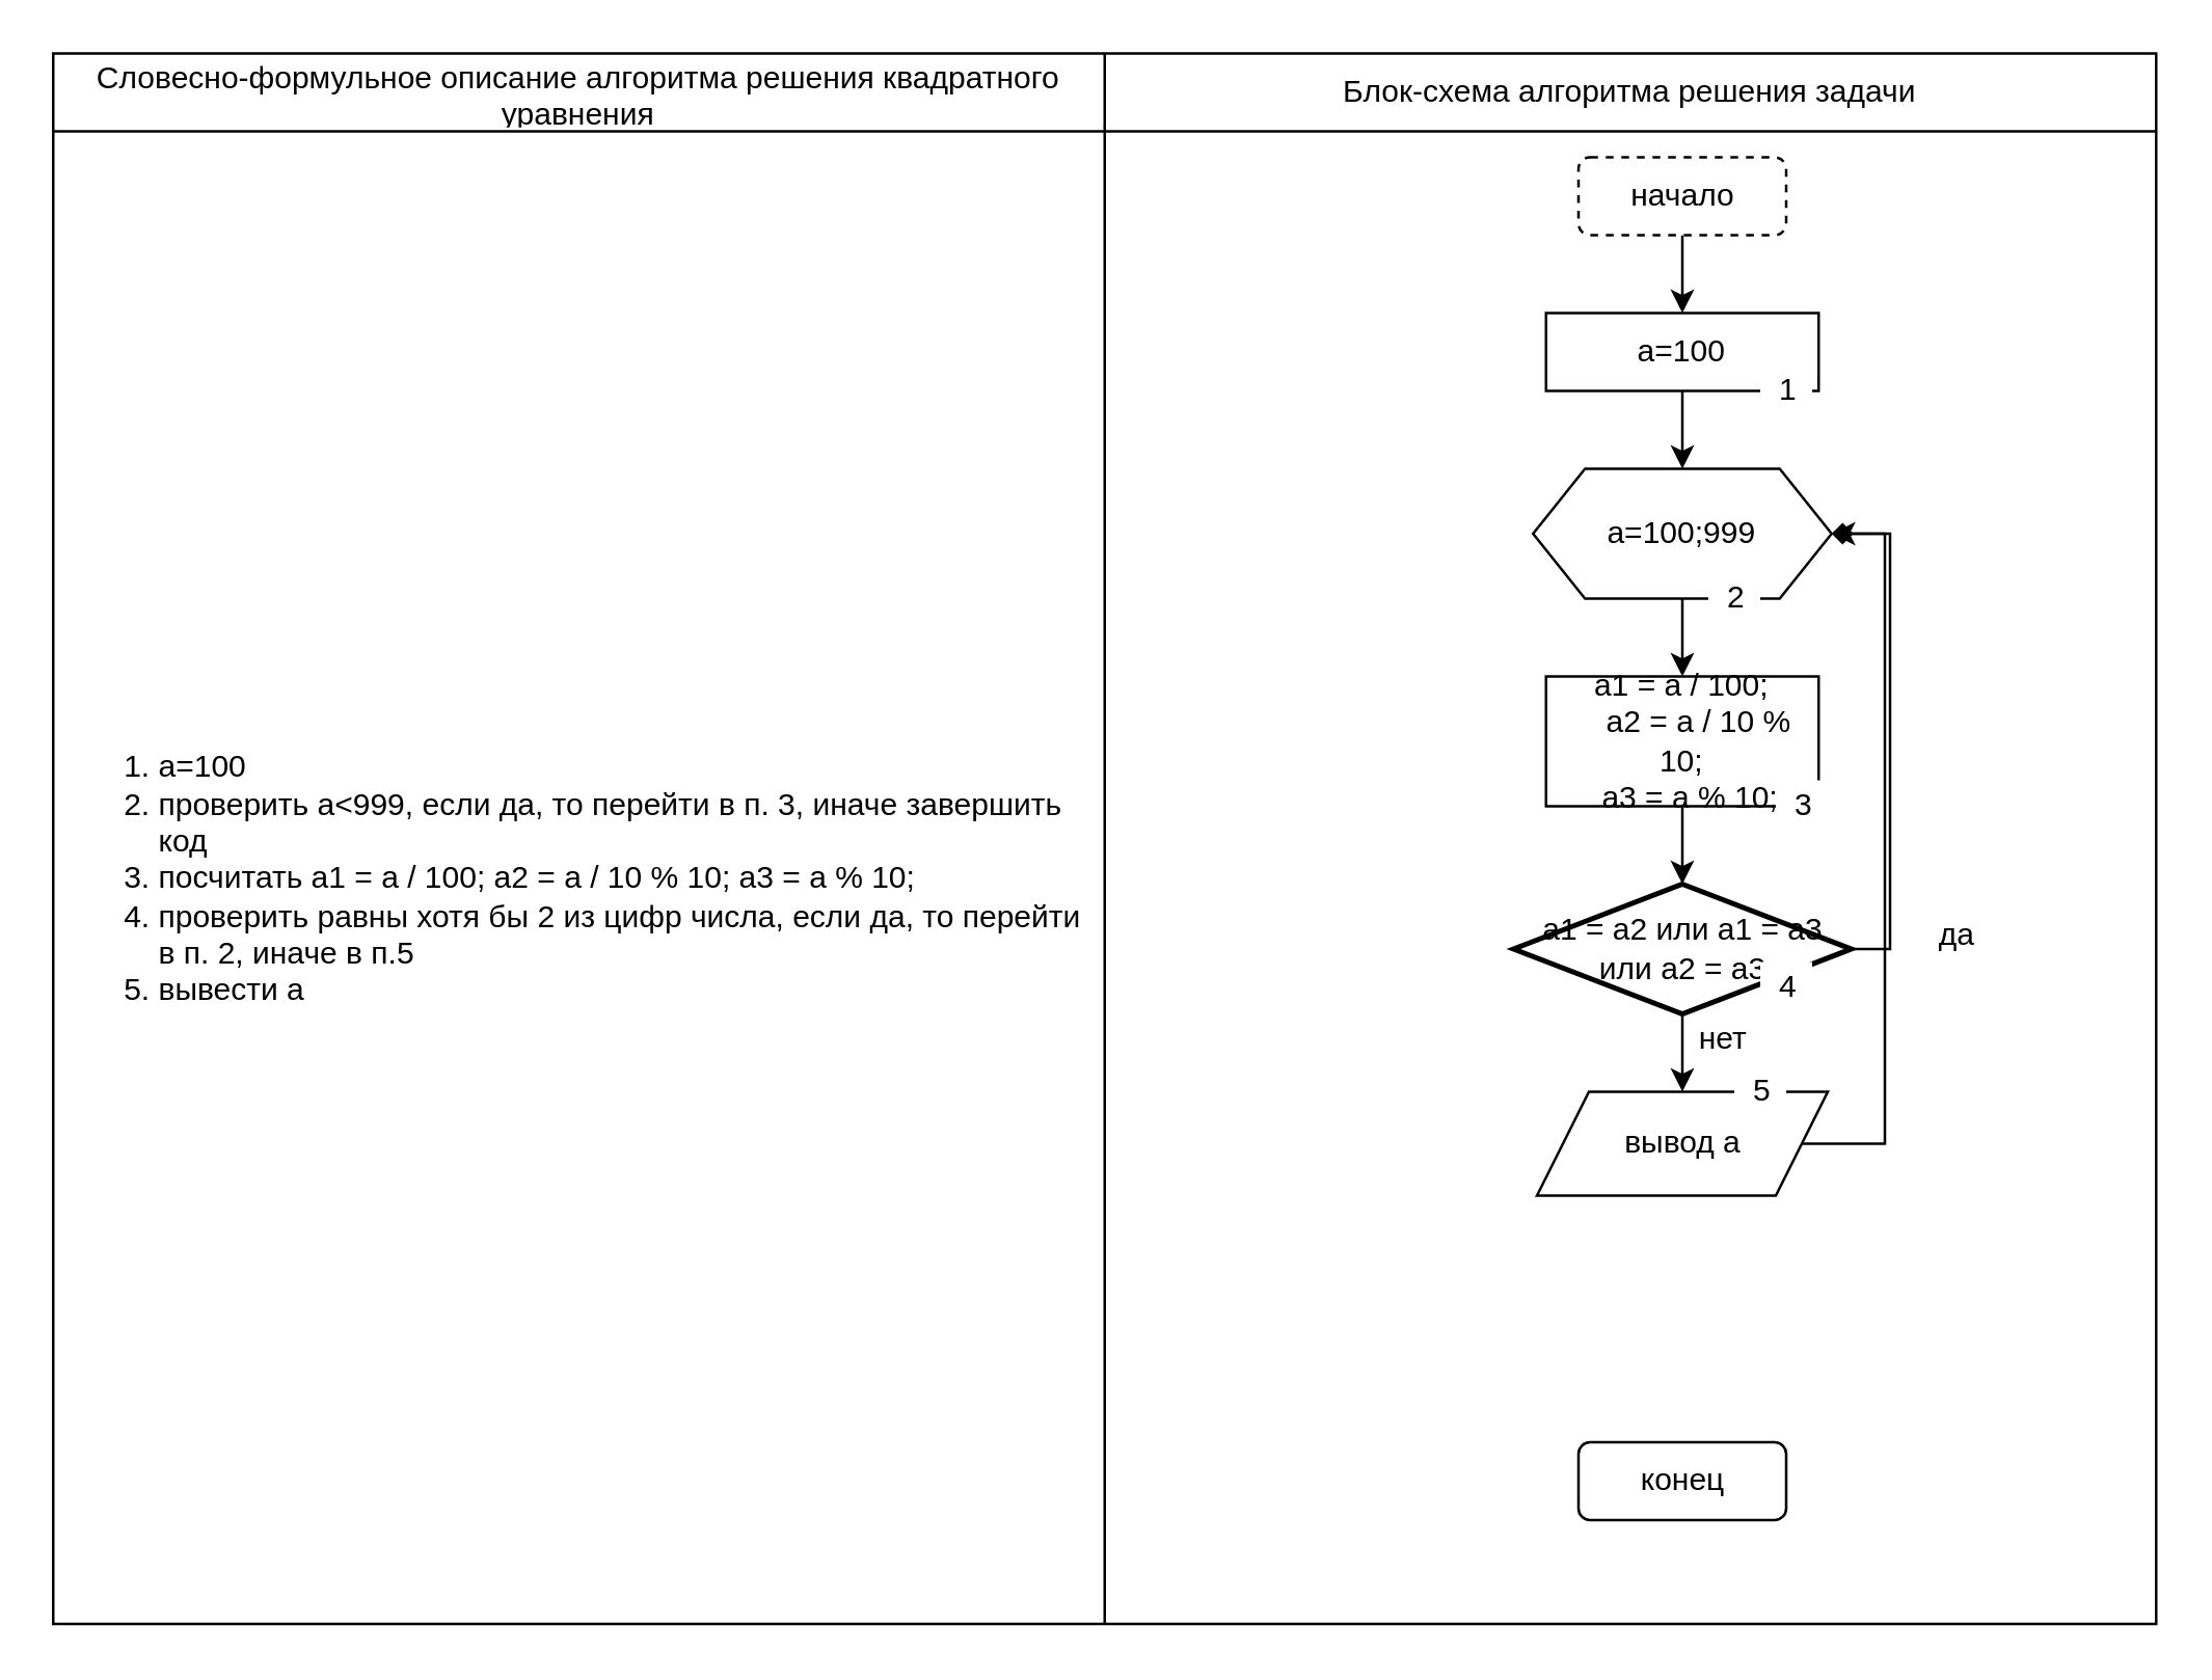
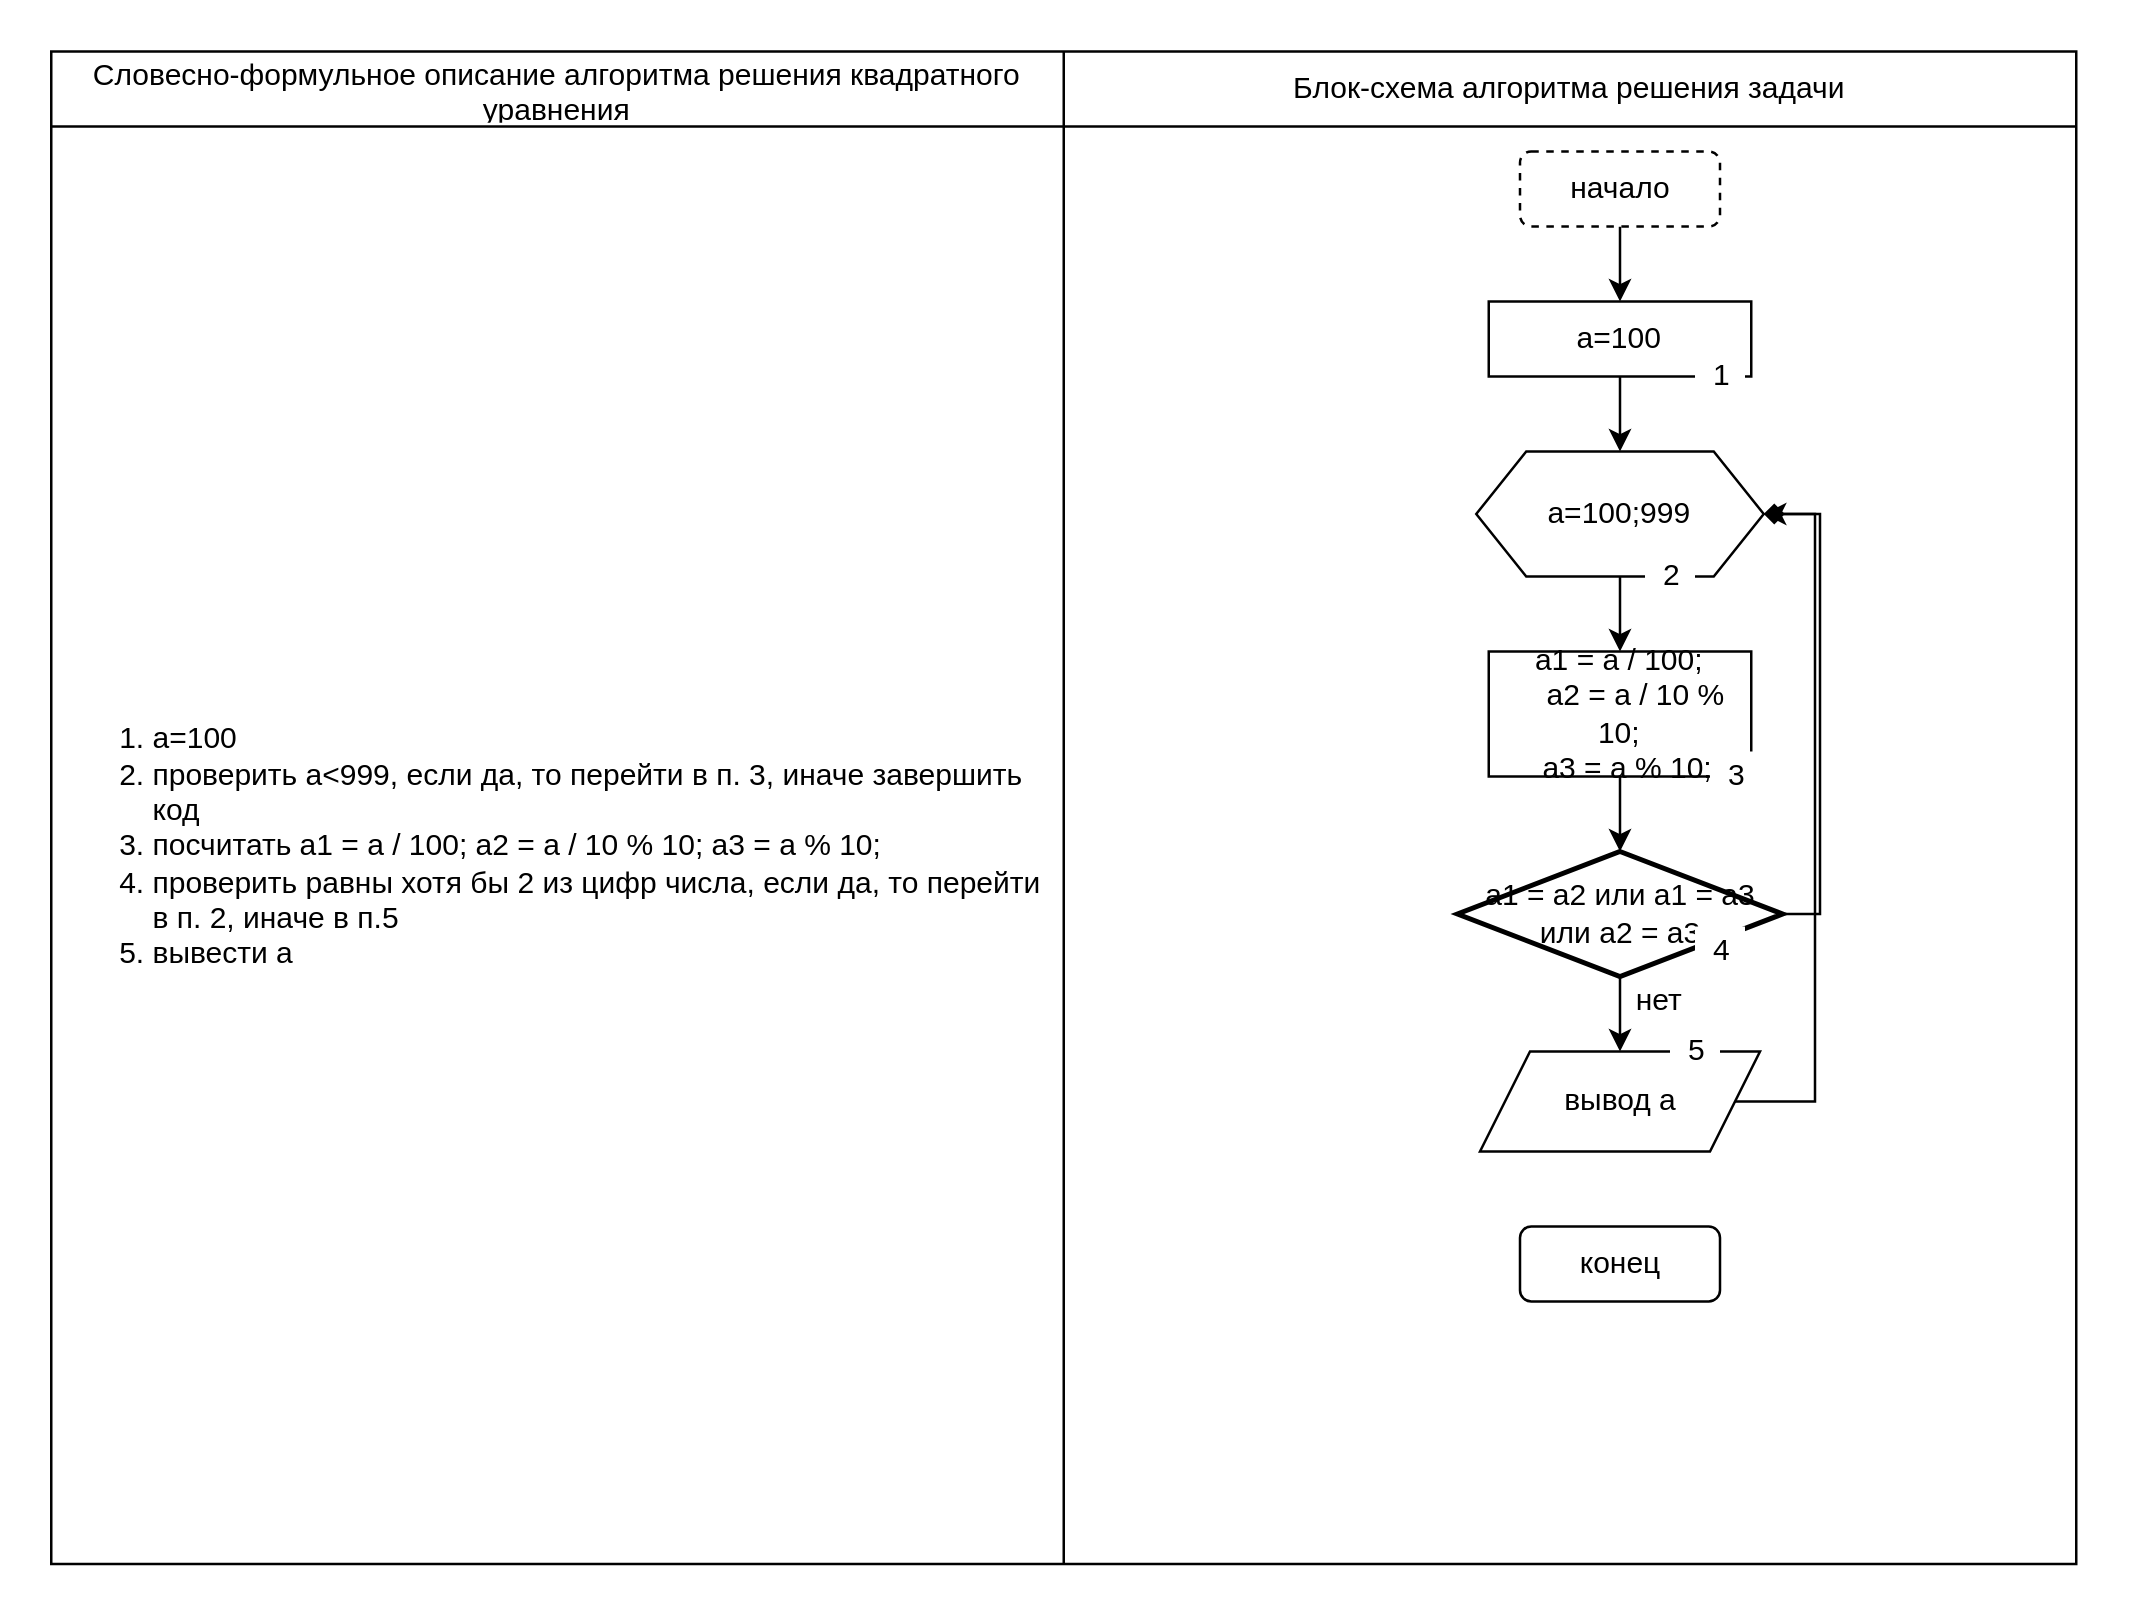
  <mxCell id="0" />
  <mxCell id="1" parent="0" />
  <mxCell id="2" value="" style="shape=table;startSize=0;container=1;collapsible=0;childLayout=tableLayout;" vertex="1" parent="1"><mxGeometry x="20" y="20" width="810" height="605" as="geometry" /></mxCell>
  <mxCell id="3" value="" style="shape=partialRectangle;collapsible=0;dropTarget=0;pointerEvents=0;fillColor=none;top=0;left=0;bottom=0;right=0;points=[[0,0.5],[1,0.5]];portConstraint=eastwest;" vertex="1" parent="2"><mxGeometry width="810" height="30" as="geometry" /></mxCell>
  <mxCell id="4" value="Словесно-формульное описание алгоритма решения квадратного уравнения" style="shape=partialRectangle;html=1;whiteSpace=wrap;connectable=0;overflow=hidden;fillColor=none;top=0;left=0;bottom=0;right=0;pointerEvents=1;" vertex="1" parent="3"><mxGeometry width="405" height="30" as="geometry"><mxRectangle width="405" height="30" as="alternateBounds" /></mxGeometry></mxCell>
  <mxCell id="5" value="Блок-схема алгоритма решения задачи" style="shape=partialRectangle;html=1;whiteSpace=wrap;connectable=0;overflow=hidden;fillColor=none;top=0;left=0;bottom=0;right=0;pointerEvents=1;" vertex="1" parent="3"><mxGeometry x="405" width="405" height="30" as="geometry"><mxRectangle width="405" height="30" as="alternateBounds" /></mxGeometry></mxCell>
  <mxCell id="6" value="" style="shape=partialRectangle;collapsible=0;dropTarget=0;pointerEvents=0;fillColor=none;top=0;left=0;bottom=0;right=0;points=[[0,0.5],[1,0.5]];portConstraint=eastwest;" vertex="1" parent="2"><mxGeometry y="30" width="810" height="575" as="geometry" /></mxCell>
  <mxCell id="7" value="&lt;div align=&quot;left&quot;&gt;&lt;ol&gt;&lt;li&gt;а=100&lt;/li&gt;&lt;li&gt;проверить а&amp;lt;999, если да, то перейти в п. 3, иначе завершить код&lt;/li&gt;&lt;li&gt;посчитать a1 = a / 100; a2 = a / 10 % 10; a3 = a % 10;&lt;/li&gt;&lt;li&gt;проверить равны хотя бы 2 из цифр числа, если да, то перейти в п. 2, иначе в п.5&lt;/li&gt;&lt;li&gt;вывести а&lt;br&gt;&lt;/li&gt;&lt;/ol&gt;&lt;/div&gt;" style="shape=partialRectangle;html=1;whiteSpace=wrap;connectable=0;overflow=hidden;fillColor=none;top=0;left=0;bottom=0;right=0;pointerEvents=1;" vertex="1" parent="6"><mxGeometry width="405" height="575" as="geometry"><mxRectangle width="405" height="575" as="alternateBounds" /></mxGeometry></mxCell>
  <mxCell id="8" value="" style="shape=partialRectangle;html=1;whiteSpace=wrap;connectable=0;overflow=hidden;fillColor=none;top=0;left=0;bottom=0;right=0;pointerEvents=1;" vertex="1" parent="6"><mxGeometry x="405" width="405" height="575" as="geometry"><mxRectangle width="405" height="575" as="alternateBounds" /></mxGeometry></mxCell>
  <mxCell id="9" style="edgeStyle=orthogonalEdgeStyle;rounded=0;orthogonalLoop=1;jettySize=auto;html=1;exitX=0.5;exitY=1;exitDx=0;exitDy=0;" edge="1" parent="1" source="10"><mxGeometry relative="1" as="geometry"><mxPoint x="647.5" y="120" as="targetPoint" /></mxGeometry></mxCell>
  <mxCell id="10" value="начало" style="rounded=1;whiteSpace=wrap;html=1;dashed=1;" vertex="1" parent="1"><mxGeometry x="607.5" y="60" width="80" height="30" as="geometry" /></mxCell>
  <mxCell id="11" style="edgeStyle=orthogonalEdgeStyle;rounded=0;orthogonalLoop=1;jettySize=auto;html=1;exitX=0.5;exitY=1;exitDx=0;exitDy=0;" edge="1" parent="1" source="12"><mxGeometry relative="1" as="geometry"><mxPoint x="647.5" y="180" as="targetPoint" /></mxGeometry></mxCell>
  <mxCell id="12" value="a=100" style="rounded=0;whiteSpace=wrap;html=1;" vertex="1" parent="1"><mxGeometry x="595" y="120" width="105" height="30" as="geometry" /></mxCell>
  <mxCell id="13" style="edgeStyle=orthogonalEdgeStyle;rounded=0;orthogonalLoop=1;jettySize=auto;html=1;exitX=0.5;exitY=1;exitDx=0;exitDy=0;" edge="1" parent="1" source="14"><mxGeometry relative="1" as="geometry"><mxPoint x="647.5" y="260" as="targetPoint" /></mxGeometry></mxCell>
  <mxCell id="14" value="a=100;999" style="shape=hexagon;perimeter=hexagonPerimeter2;whiteSpace=wrap;html=1;fixedSize=1;" vertex="1" parent="1"><mxGeometry x="590" y="180" width="115" height="50" as="geometry" /></mxCell>
  <mxCell id="15" style="edgeStyle=orthogonalEdgeStyle;rounded=0;orthogonalLoop=1;jettySize=auto;html=1;exitX=0.5;exitY=1;exitDx=0;exitDy=0;" edge="1" parent="1" source="16"><mxGeometry relative="1" as="geometry"><mxPoint x="647.5" y="340" as="targetPoint" /></mxGeometry></mxCell>
  <mxCell id="16" value="a1 = a / 100;&lt;br&gt;&amp;nbsp;&amp;nbsp;&amp;nbsp; a2 = a / 10 % 10;&lt;br&gt;&amp;nbsp; a3 = a % 10;" style="rounded=0;whiteSpace=wrap;html=1;" vertex="1" parent="1"><mxGeometry x="595" y="260" width="105" height="50" as="geometry" /></mxCell>
  <mxCell id="17" style="edgeStyle=orthogonalEdgeStyle;rounded=0;orthogonalLoop=1;jettySize=auto;html=1;exitX=0.5;exitY=1;exitDx=0;exitDy=0;exitPerimeter=0;" edge="1" parent="1" source="19"><mxGeometry relative="1" as="geometry"><mxPoint x="647.5" y="420" as="targetPoint" /></mxGeometry></mxCell>
  <mxCell id="18" style="edgeStyle=orthogonalEdgeStyle;rounded=0;orthogonalLoop=1;jettySize=auto;html=1;exitX=1;exitY=0.5;exitDx=0;exitDy=0;exitPerimeter=0;entryX=1;entryY=0.5;entryDx=0;entryDy=0;" edge="1" parent="1" source="19" target="14"><mxGeometry relative="1" as="geometry"><mxPoint x="737.5" y="365" as="targetPoint" /><Array as="points"><mxPoint x="727.5" y="365" /><mxPoint x="727.5" y="205" /></Array></mxGeometry></mxCell>
  <mxCell id="19" value="a1 = a2 или a1 = a3 или a2 = a3" style="strokeWidth=2;html=1;shape=mxgraph.flowchart.decision;whiteSpace=wrap;fontFamily=Helvetica;" vertex="1" parent="1"><mxGeometry x="582.5" y="340" width="130" height="50" as="geometry" /></mxCell>
  <mxCell id="20" value="нет" style="text;html=1;align=center;verticalAlign=middle;resizable=0;points=[];autosize=1;strokeColor=none;fillColor=none;" vertex="1" parent="1"><mxGeometry x="647.5" y="390" width="30" height="20" as="geometry" /></mxCell>
- <mxCell id="21" value="да" style="text;html=1;align=center;verticalAlign=middle;resizable=0;points=[];autosize=1;strokeColor=none;fillColor=none;" vertex="1" parent="1"><mxGeometry x="737.5" y="350" width="30" height="20" as="geometry" /></mxCell>
  <mxCell id="22" style="edgeStyle=orthogonalEdgeStyle;rounded=0;orthogonalLoop=1;jettySize=auto;html=1;exitX=1;exitY=0.5;exitDx=0;exitDy=0;entryX=1;entryY=0.5;entryDx=0;entryDy=0;endArrow=diamond;" edge="1" parent="1" source="23" target="14"><mxGeometry relative="1" as="geometry"><Array as="points"><mxPoint x="725.5" y="440" /><mxPoint x="725.5" y="205" /></Array></mxGeometry></mxCell>
  <mxCell id="23" value="вывод а" style="shape=parallelogram;perimeter=parallelogramPerimeter;whiteSpace=wrap;html=1;fixedSize=1;" vertex="1" parent="1"><mxGeometry x="591.5" y="420" width="112" height="40" as="geometry" /></mxCell>
- <mxCell id="24" value="конец" style="rounded=1;whiteSpace=wrap;html=1;" vertex="1" parent="1"><mxGeometry x="607.5" y="555" width="80" height="30" as="geometry" /></mxCell>
+ <mxCell id="24" value="конец" style="rounded=1;whiteSpace=wrap;html=1;" vertex="1" parent="1"><mxGeometry x="607.5" y="490" width="80" height="30" as="geometry" /></mxCell>
  <mxCell id="25" value="1" style="text;html=1;align=center;verticalAlign=middle;resizable=0;points=[];autosize=1;strokeColor=none;fillColor=#FFFFFF;" vertex="1" parent="1"><mxGeometry x="677.5" y="140" width="20" height="20" as="geometry" /></mxCell>
  <mxCell id="26" value="2" style="text;html=1;align=center;verticalAlign=middle;resizable=0;points=[];autosize=1;strokeColor=none;fillColor=#FFFFFF;" vertex="1" parent="1"><mxGeometry x="657.5" y="220" width="20" height="20" as="geometry" /></mxCell>
  <mxCell id="27" value="3" style="text;html=1;align=center;verticalAlign=middle;resizable=0;points=[];autosize=1;strokeColor=none;fillColor=#FFFFFF;" vertex="1" parent="1"><mxGeometry x="683.5" y="300" width="20" height="20" as="geometry" /></mxCell>
  <mxCell id="28" value="4" style="text;html=1;align=center;verticalAlign=middle;resizable=0;points=[];autosize=1;strokeColor=none;fillColor=#FFFFFF;" vertex="1" parent="1"><mxGeometry x="677.5" y="370" width="20" height="20" as="geometry" /></mxCell>
  <mxCell id="29" value="5" style="text;html=1;align=center;verticalAlign=middle;resizable=0;points=[];autosize=1;strokeColor=none;fillColor=#FFFFFF;" vertex="1" parent="1"><mxGeometry x="667.5" y="410" width="20" height="20" as="geometry" /></mxCell>
